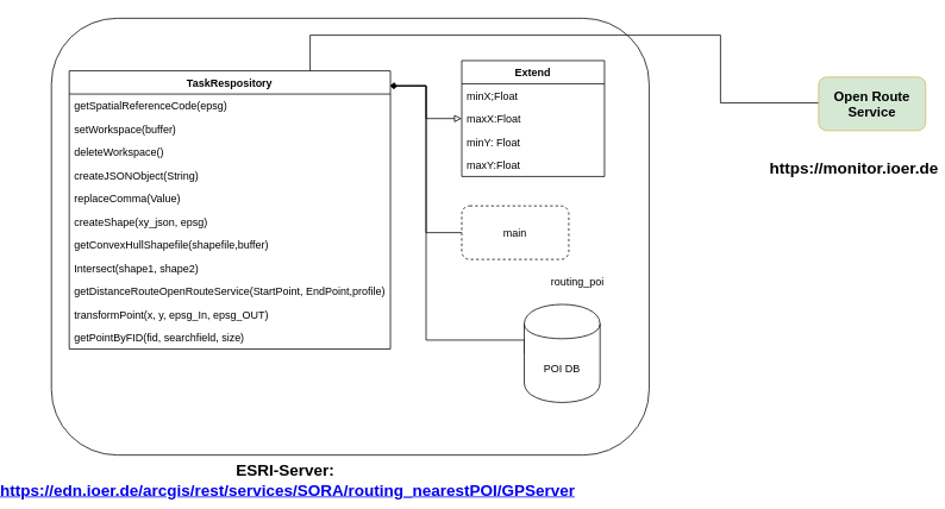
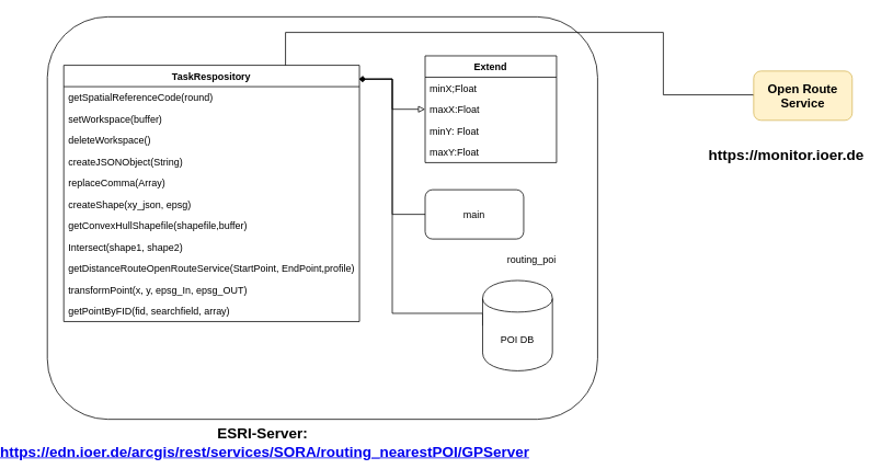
  <mxCell id="0" />
  <mxCell id="1" parent="0" />
  <mxCell id="2" value="TaskRespository" style="swimlane;fontStyle=1;align=center;verticalAlign=top;childLayout=stackLayout;horizontal=1;startSize=26;horizontalStack=0;resizeParent=1;resizeParentMax=0;resizeLast=0;collapsible=1;marginBottom=0;" vertex="1" parent="1"><mxGeometry x="50" y="75" width="200" height="372" as="geometry" /></mxCell>
  <mxCell id="3" value="coord:Array" style="text;strokeColor=none;fillColor=none;align=left;verticalAlign=top;spacingLeft=4;spacingRight=4;overflow=hidden;rotatable=0;points=[[0,0.5],[1,0.5]];portConstraint=eastwest;" vertex="1" parent="2"><mxGeometry y="26" width="200" height="26" as="geometry" /></mxCell>
  <mxCell id="4" value="extend: String" style="text;strokeColor=none;fillColor=none;align=left;verticalAlign=top;spacingLeft=4;spacingRight=4;overflow=hidden;rotatable=0;points=[[0,0.5],[1,0.5]];portConstraint=eastwest;" vertex="1" parent="2"><mxGeometry y="52" width="200" height="26" as="geometry" /></mxCell>
  <mxCell id="5" value="buffer_size:int" style="text;strokeColor=none;fillColor=none;align=left;verticalAlign=top;spacingLeft=4;spacingRight=4;overflow=hidden;rotatable=0;points=[[0,0.5],[1,0.5]];portConstraint=eastwest;" vertex="1" parent="2"><mxGeometry y="78" width="200" height="26" as="geometry" /></mxCell>
  <mxCell id="6" value="epsg_image:String" style="text;strokeColor=none;fillColor=none;align=left;verticalAlign=top;spacingLeft=4;spacingRight=4;overflow=hidden;rotatable=0;points=[[0,0.5],[1,0.5]];portConstraint=eastwest;" vertex="1" parent="2"><mxGeometry y="104" width="200" height="26" as="geometry" /></mxCell>
  <mxCell id="7" value="indicator:String" style="text;strokeColor=none;fillColor=none;align=left;verticalAlign=top;spacingLeft=4;spacingRight=4;overflow=hidden;rotatable=0;points=[[0,0.5],[1,0.5]];portConstraint=eastwest;" vertex="1" parent="2"><mxGeometry y="130" width="200" height="26" as="geometry" /></mxCell>
  <mxCell id="8" value="time:string" style="text;strokeColor=none;fillColor=none;align=left;verticalAlign=top;spacingLeft=4;spacingRight=4;overflow=hidden;rotatable=0;points=[[0,0.5],[1,0.5]];portConstraint=eastwest;" vertex="1" parent="2"><mxGeometry y="156" width="200" height="26" as="geometry" /></mxCell>
  <mxCell id="9" value="" style="line;strokeWidth=1;fillColor=none;align=left;verticalAlign=middle;spacingTop=-1;spacingLeft=3;spacingRight=3;rotatable=0;labelPosition=right;points=[];portConstraint=eastwest;" vertex="1" parent="2"><mxGeometry y="182" width="200" height="8" as="geometry" /></mxCell>
  <mxCell id="10" value="__init__(input,round):void" style="text;strokeColor=none;fillColor=none;align=left;verticalAlign=top;spacingLeft=4;spacingRight=4;overflow=hidden;rotatable=0;points=[[0,0.5],[1,0.5]];portConstraint=eastwest;" vertex="1" parent="2"><mxGeometry y="190" width="200" height="26" as="geometry" /></mxCell>
  <mxCell id="11" value="transformPoint(x,y):arcpy.Point" style="text;strokeColor=none;fillColor=none;align=left;verticalAlign=top;spacingLeft=4;spacingRight=4;overflow=hidden;rotatable=0;points=[[0,0.5],[1,0.5]];portConstraint=eastwest;" vertex="1" parent="2"><mxGeometry y="216" width="200" height="26" as="geometry" /></mxCell>
  <mxCell id="12" value="getImagePath(indicator,time):String" style="text;strokeColor=none;fillColor=none;align=left;verticalAlign=top;spacingLeft=4;spacingRight=4;overflow=hidden;rotatable=0;points=[[0,0.5],[1,0.5]];portConstraint=eastwest;" vertex="1" parent="2"><mxGeometry y="242" width="200" height="26" as="geometry" /></mxCell>
  <mxCell id="13" value="createPixelValues():void" style="text;strokeColor=none;fillColor=none;align=left;verticalAlign=top;spacingLeft=4;spacingRight=4;overflow=hidden;rotatable=0;points=[[0,0.5],[1,0.5]];portConstraint=eastwest;" vertex="1" parent="2"><mxGeometry y="268" width="200" height="26" as="geometry" /></mxCell>
  <mxCell id="14" value="extractInput():void" style="text;strokeColor=none;fillColor=none;align=left;verticalAlign=top;spacingLeft=4;spacingRight=4;overflow=hidden;rotatable=0;points=[[0,0.5],[1,0.5]];portConstraint=eastwest;" vertex="1" parent="2"><mxGeometry y="294" width="200" height="26" as="geometry" /></mxCell>
  <mxCell id="15" value="getBufferAverage(x,y):Float" style="text;strokeColor=none;fillColor=none;align=left;verticalAlign=top;spacingLeft=4;spacingRight=4;overflow=hidden;rotatable=0;points=[[0,0.5],[1,0.5]];portConstraint=eastwest;" vertex="1" parent="2"><mxGeometry y="320" width="200" height="26" as="geometry" /></mxCell>
  <mxCell id="16" value="encodePixelValue(value):Float" style="text;strokeColor=none;fillColor=none;align=left;verticalAlign=top;spacingLeft=4;spacingRight=4;overflow=hidden;rotatable=0;points=[[0,0.5],[1,0.5]];portConstraint=eastwest;" vertex="1" parent="2"><mxGeometry y="346" width="200" height="26" as="geometry" /></mxCell>
  <mxCell id="17" value="" style="rounded=1;whiteSpace=wrap;html=1;" vertex="1" parent="1"><mxGeometry x="20" y="20" width="670" height="490" as="geometry" /></mxCell>
  <mxCell id="18" style="edgeStyle=orthogonalEdgeStyle;rounded=0;orthogonalLoop=1;jettySize=auto;html=1;entryX=0.999;entryY=0.054;entryDx=0;entryDy=0;entryPerimeter=0;startArrow=block;startFill=0;endArrow=none;endFill=0;strokeWidth=1;" edge="1" parent="1" source="19" target="26"><mxGeometry relative="1" as="geometry" /></mxCell>
  <mxCell id="19" value="Extend" style="swimlane;fontStyle=1;align=center;verticalAlign=top;childLayout=stackLayout;horizontal=1;startSize=26;horizontalStack=0;resizeParent=1;resizeParentMax=0;resizeLast=0;collapsible=1;marginBottom=0;" vertex="1" parent="1"><mxGeometry x="480" y="67.5" width="160" height="130" as="geometry" /></mxCell>
  <mxCell id="20" value="minX;Float" style="text;strokeColor=none;fillColor=none;align=left;verticalAlign=top;spacingLeft=4;spacingRight=4;overflow=hidden;rotatable=0;points=[[0,0.5],[1,0.5]];portConstraint=eastwest;" vertex="1" parent="19"><mxGeometry y="26" width="160" height="26" as="geometry" /></mxCell>
  <mxCell id="21" value="maxX:Float" style="text;strokeColor=none;fillColor=none;align=left;verticalAlign=top;spacingLeft=4;spacingRight=4;overflow=hidden;rotatable=0;points=[[0,0.5],[1,0.5]];portConstraint=eastwest;" vertex="1" parent="19"><mxGeometry y="52" width="160" height="26" as="geometry" /></mxCell>
  <mxCell id="22" value="minY: Float" style="text;strokeColor=none;fillColor=none;align=left;verticalAlign=top;spacingLeft=4;spacingRight=4;overflow=hidden;rotatable=0;points=[[0,0.5],[1,0.5]];portConstraint=eastwest;" vertex="1" parent="19"><mxGeometry y="78" width="160" height="26" as="geometry" /></mxCell>
  <mxCell id="23" value="maxY:Float" style="text;strokeColor=none;fillColor=none;align=left;verticalAlign=top;spacingLeft=4;spacingRight=4;overflow=hidden;rotatable=0;points=[[0,0.5],[1,0.5]];portConstraint=eastwest;" vertex="1" parent="19"><mxGeometry y="104" width="160" height="26" as="geometry" /></mxCell>
  <mxCell id="24" style="edgeStyle=orthogonalEdgeStyle;rounded=0;orthogonalLoop=1;jettySize=auto;html=1;entryX=0.999;entryY=0.054;entryDx=0;entryDy=0;entryPerimeter=0;startArrow=none;startFill=0;endArrow=diamond;endFill=1;strokeWidth=1;" edge="1" parent="1" source="25" target="26"><mxGeometry relative="1" as="geometry" /></mxCell>
- <mxCell id="25" value="main" style="rounded=1;whiteSpace=wrap;html=1;dashed=1;" vertex="1" parent="1"><mxGeometry x="480" y="230.5" width="120" height="60" as="geometry" /></mxCell>
+ <mxCell id="25" value="main" style="rounded=1;whiteSpace=wrap;html=1;" vertex="1" parent="1"><mxGeometry x="480" y="230.5" width="120" height="60" as="geometry" /></mxCell>
  <mxCell id="26" value="TaskRespository" style="swimlane;fontStyle=1;align=center;verticalAlign=top;childLayout=stackLayout;horizontal=1;startSize=26;horizontalStack=0;resizeParent=1;resizeParentMax=0;resizeLast=0;collapsible=1;marginBottom=0;" vertex="1" parent="1"><mxGeometry x="40" y="79" width="360" height="312" as="geometry" /></mxCell>
- <mxCell id="27" value="getSpatialReferenceCode(epsg)" style="text;strokeColor=none;fillColor=none;align=left;verticalAlign=top;spacingLeft=4;spacingRight=4;overflow=hidden;rotatable=0;points=[[0,0.5],[1,0.5]];portConstraint=eastwest;" vertex="1" parent="26"><mxGeometry y="26" width="360" height="26" as="geometry" /></mxCell>
+ <mxCell id="27" value="getSpatialReferenceCode(round)" style="text;strokeColor=none;fillColor=none;align=left;verticalAlign=top;spacingLeft=4;spacingRight=4;overflow=hidden;rotatable=0;points=[[0,0.5],[1,0.5]];portConstraint=eastwest;" vertex="1" parent="26"><mxGeometry y="26" width="360" height="26" as="geometry" /></mxCell>
  <mxCell id="28" value="setWorkspace(buffer)" style="text;strokeColor=none;fillColor=none;align=left;verticalAlign=top;spacingLeft=4;spacingRight=4;overflow=hidden;rotatable=0;points=[[0,0.5],[1,0.5]];portConstraint=eastwest;" vertex="1" parent="26"><mxGeometry y="52" width="360" height="26" as="geometry" /></mxCell>
  <mxCell id="29" value="deleteWorkspace()" style="text;strokeColor=none;fillColor=none;align=left;verticalAlign=top;spacingLeft=4;spacingRight=4;overflow=hidden;rotatable=0;points=[[0,0.5],[1,0.5]];portConstraint=eastwest;" vertex="1" parent="26"><mxGeometry y="78" width="360" height="26" as="geometry" /></mxCell>
  <mxCell id="30" value="createJSONObject(String)" style="text;strokeColor=none;fillColor=none;align=left;verticalAlign=top;spacingLeft=4;spacingRight=4;overflow=hidden;rotatable=0;points=[[0,0.5],[1,0.5]];portConstraint=eastwest;" vertex="1" parent="26"><mxGeometry y="104" width="360" height="26" as="geometry" /></mxCell>
- <mxCell id="31" value="replaceComma(Value)" style="text;strokeColor=none;fillColor=none;align=left;verticalAlign=top;spacingLeft=4;spacingRight=4;overflow=hidden;rotatable=0;points=[[0,0.5],[1,0.5]];portConstraint=eastwest;" vertex="1" parent="26"><mxGeometry y="130" width="360" height="26" as="geometry" /></mxCell>
+ <mxCell id="31" value="replaceComma(Array)" style="text;strokeColor=none;fillColor=none;align=left;verticalAlign=top;spacingLeft=4;spacingRight=4;overflow=hidden;rotatable=0;points=[[0,0.5],[1,0.5]];portConstraint=eastwest;" vertex="1" parent="26"><mxGeometry y="130" width="360" height="26" as="geometry" /></mxCell>
  <mxCell id="32" value="createShape(xy_json, epsg)" style="text;strokeColor=none;fillColor=none;align=left;verticalAlign=top;spacingLeft=4;spacingRight=4;overflow=hidden;rotatable=0;points=[[0,0.5],[1,0.5]];portConstraint=eastwest;" vertex="1" parent="26"><mxGeometry y="156" width="360" height="26" as="geometry" /></mxCell>
  <mxCell id="33" value="getConvexHullShapefile(shapefile,buffer)" style="text;strokeColor=none;fillColor=none;align=left;verticalAlign=top;spacingLeft=4;spacingRight=4;overflow=hidden;rotatable=0;points=[[0,0.5],[1,0.5]];portConstraint=eastwest;" vertex="1" parent="26"><mxGeometry y="182" width="360" height="26" as="geometry" /></mxCell>
  <mxCell id="34" value="Intersect(shape1, shape2)" style="text;strokeColor=none;fillColor=none;align=left;verticalAlign=top;spacingLeft=4;spacingRight=4;overflow=hidden;rotatable=0;points=[[0,0.5],[1,0.5]];portConstraint=eastwest;" vertex="1" parent="26"><mxGeometry y="208" width="360" height="26" as="geometry" /></mxCell>
  <mxCell id="35" value="getDistanceRouteOpenRouteService(StartPoint, EndPoint,profile)" style="text;strokeColor=none;fillColor=none;align=left;verticalAlign=top;spacingLeft=4;spacingRight=4;overflow=hidden;rotatable=0;points=[[0,0.5],[1,0.5]];portConstraint=eastwest;" vertex="1" parent="26"><mxGeometry y="234" width="360" height="26" as="geometry" /></mxCell>
  <mxCell id="36" value="transformPoint(x, y, epsg_In, epsg_OUT)" style="text;strokeColor=none;fillColor=none;align=left;verticalAlign=top;spacingLeft=4;spacingRight=4;overflow=hidden;rotatable=0;points=[[0,0.5],[1,0.5]];portConstraint=eastwest;" vertex="1" parent="26"><mxGeometry y="260" width="360" height="26" as="geometry" /></mxCell>
- <mxCell id="37" value="getPointByFID(fid, searchfield, size)" style="text;strokeColor=none;fillColor=none;align=left;verticalAlign=top;spacingLeft=4;spacingRight=4;overflow=hidden;rotatable=0;points=[[0,0.5],[1,0.5]];portConstraint=eastwest;" vertex="1" parent="26"><mxGeometry y="286" width="360" height="26" as="geometry" /></mxCell>
+ <mxCell id="37" value="getPointByFID(fid, searchfield, array)" style="text;strokeColor=none;fillColor=none;align=left;verticalAlign=top;spacingLeft=4;spacingRight=4;overflow=hidden;rotatable=0;points=[[0,0.5],[1,0.5]];portConstraint=eastwest;" vertex="1" parent="26"><mxGeometry y="286" width="360" height="26" as="geometry" /></mxCell>
  <mxCell id="38" style="edgeStyle=orthogonalEdgeStyle;rounded=0;orthogonalLoop=1;jettySize=auto;html=1;exitX=0;exitY=0.5;exitDx=0;exitDy=0;entryX=1.001;entryY=0.054;entryDx=0;entryDy=0;startArrow=none;startFill=0;endArrow=none;endFill=0;strokeWidth=1;entryPerimeter=0;" edge="1" parent="1" source="39" target="26"><mxGeometry relative="1" as="geometry"><Array as="points"><mxPoint x="440" y="381" /><mxPoint x="440" y="96" /></Array></mxGeometry></mxCell>
  <mxCell id="39" value="POI DB" style="shape=cylinder;whiteSpace=wrap;html=1;boundedLbl=1;backgroundOutline=1;" vertex="1" parent="1"><mxGeometry x="550" y="341" width="85" height="110" as="geometry" /></mxCell>
  <mxCell id="40" value="routing_poi" style="text;html=1;strokeColor=none;fillColor=none;align=center;verticalAlign=middle;whiteSpace=wrap;rounded=0;" vertex="1" parent="1"><mxGeometry x="590" y="306" width="40" height="20" as="geometry" /></mxCell>
  <mxCell id="41" style="edgeStyle=orthogonalEdgeStyle;rounded=0;orthogonalLoop=1;jettySize=auto;html=1;exitX=0;exitY=0.5;exitDx=0;exitDy=0;entryX=0.75;entryY=0;entryDx=0;entryDy=0;startArrow=none;startFill=0;endArrow=none;endFill=0;strokeWidth=1;fontSize=2;" edge="1" parent="1" source="42" target="26"><mxGeometry relative="1" as="geometry"><Array as="points"><mxPoint x="770" y="115" /><mxPoint x="770" y="39" /><mxPoint x="310" y="39" /></Array></mxGeometry></mxCell>
- <mxCell id="42" value="Open Route Service" style="rounded=1;whiteSpace=wrap;html=1;fillColor=#d5e8d4;strokeColor=#d6b656;fontSize=15;fontStyle=1;" vertex="1" parent="1"><mxGeometry x="880" y="86" width="120" height="60" as="geometry" /></mxCell>
+ <mxCell id="42" value="Open Route Service" style="rounded=1;whiteSpace=wrap;html=1;fillColor=#fff2cc;strokeColor=#d6b656;fontSize=15;fontStyle=1" vertex="1" parent="1"><mxGeometry x="880" y="86" width="120" height="60" as="geometry" /></mxCell>
  <mxCell id="43" value="ESRI-Server:&amp;nbsp;&lt;br&gt;&lt;a href=&quot;https://edn.ioer.de:6443/arcgis/rest/services/SORA/routing_nearestPOI/GPServer&quot;&gt;https://edn.ioer.de/arcgis/rest/services/SORA/routing_nearestPOI/GPServer&lt;/a&gt;&lt;br&gt;" style="text;html=1;strokeColor=none;fillColor=none;align=center;verticalAlign=middle;whiteSpace=wrap;rounded=0;fontSize=18;fontStyle=1" vertex="1" parent="1"><mxGeometry x="20" y="529" width="530" height="20" as="geometry" /></mxCell>
  <mxCell id="44" value="https://monitor.ioer.de" style="text;html=1;strokeColor=none;fillColor=none;align=center;verticalAlign=middle;whiteSpace=wrap;rounded=0;fontSize=18;fontStyle=1" vertex="1" parent="1"><mxGeometry x="900" y="179" width="40" height="20" as="geometry" /></mxCell>
